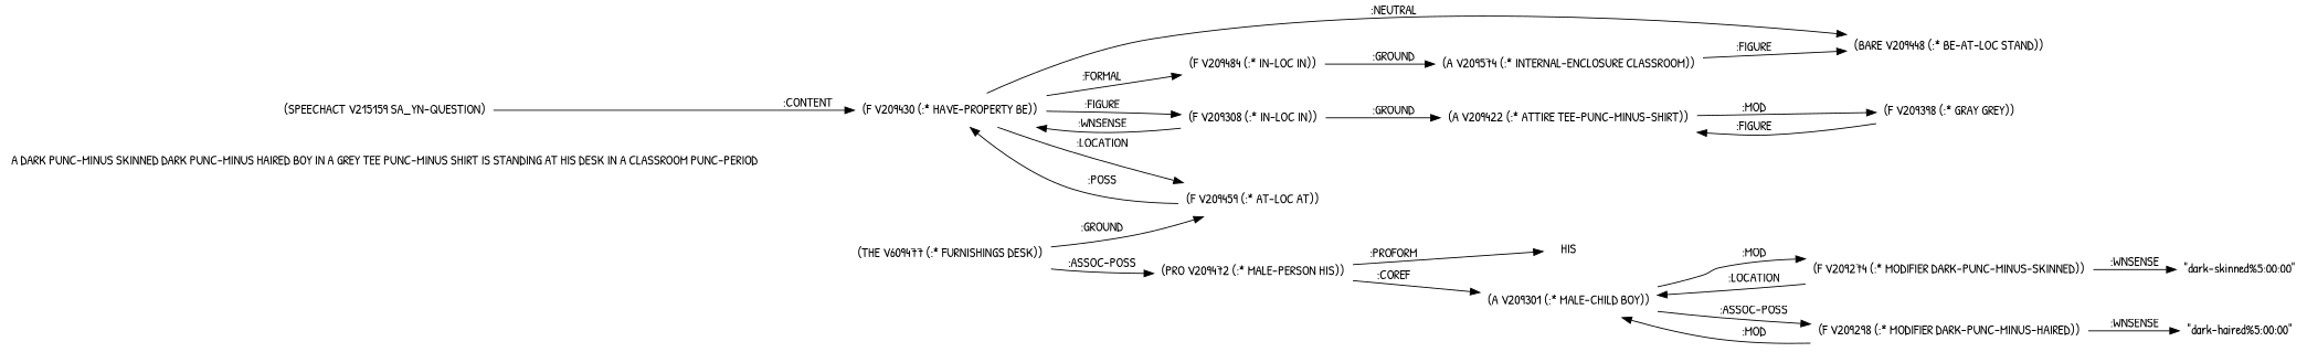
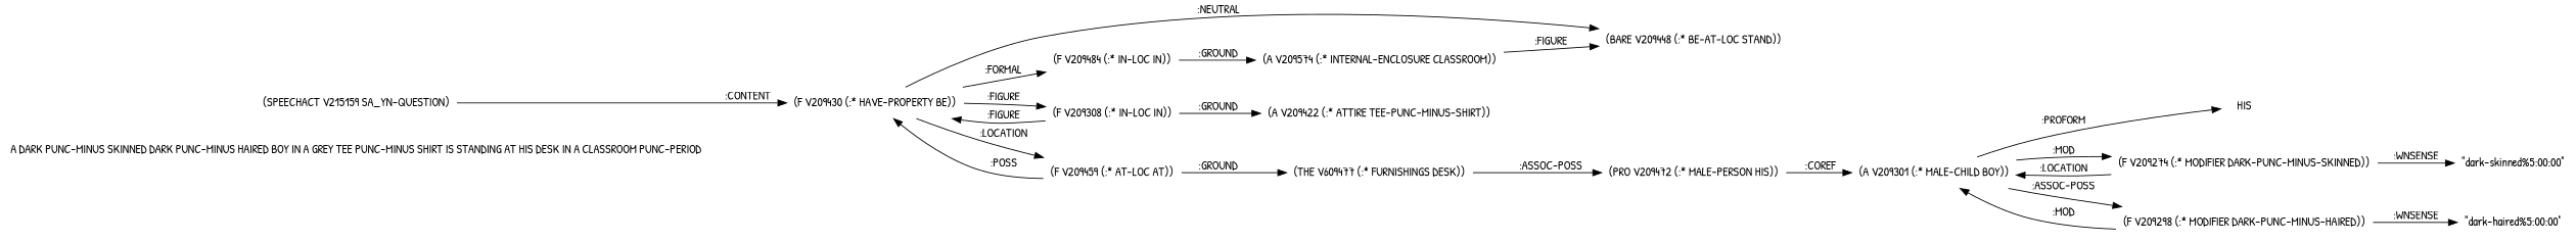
  digraph {
    fontname="Patrick Hand"
    rankdir=LR
    node [fontname="Patrick Hand" shape=none]
    edge [fontname="Patrick Hand"]
    "A DARK PUNC-MINUS SKINNED DARK PUNC-MINUS HAIRED BOY IN A GREY TEE PUNC-MINUS SHIRT IS STANDING AT HIS DESK IN A CLASSROOM PUNC-PERIOD"
    n2 [label="(SPEECHACT V215159 SA_YN-QUESTION)"]
    n3 [label="(F V209430 (:* HAVE-PROPERTY BE))"]
    n4 [label="(BARE V209448 (:* BE-AT-LOC STAND))"]
    n5 [label="(F V209484 (:* IN-LOC IN))"]
    n6 [label="(F V209308 (:* IN-LOC IN))"]
    n7 [label="(F V209459 (:* AT-LOC AT))"]
    n8 [label="(A V209574 (:* INTERNAL-ENCLOSURE CLASSROOM))"]
    n9 [label="(A V209422 (:* ATTIRE TEE-PUNC-MINUS-SHIRT))"]
    n10 [label="(THE V609477 (:* FURNISHINGS DESK))"]
-   n11 [label="(F V209398 (:* GRAY GREY))"]
    n12 [label="(PRO V209472 (:* MALE-PERSON HIS))"]
    n13 [label=HIS]
    n14 [label="(A V209301 (:* MALE-CHILD BOY))"]
    n15 [label="(F V209274 (:* MODIFIER DARK-PUNC-MINUS-SKINNED))"]
    n16 [label="(F V209298 (:* MODIFIER DARK-PUNC-MINUS-HAIRED))"]
    n17 [label="\"dark-skinned%5:00:00\""]
    n18 [label="\"dark-haired%5:00:00\""]
    n2 -> n3 [label=":CONTENT"]
    n3 -> n4 [label=":NEUTRAL"]
    n3 -> n5 [label=":FORMAL"]
    n3 -> n6 [label=":FIGURE"]
    n3 -> n7 [label=":LOCATION"]
    n5 -> n8 [label=":GROUND"]
-   n6 -> n3 [label=":WNSENSE"]
+   n6 -> n3 [label=":FIGURE"]
    n6 -> n9 [label=":GROUND"]
    n7 -> n3 [label=":POSS"]
-   n10 -> n7 [label=":GROUND"]
+   n7 -> n10 [label=":GROUND"]
    n8 -> n4 [label=":FIGURE"]
-   n9 -> n11 [label=":MOD"]
    n10 -> n12 [label=":ASSOC-POSS"]
-   n11 -> n9 [label=":FIGURE"]
-   n12 -> n13 [label=":PROFORM"]
+   n14 -> n13 [label=":PROFORM"]
    n12 -> n14 [label=":COREF"]
    n14 -> n15 [label=":MOD"]
    n14 -> n16 [label=":ASSOC-POSS"]
    n15 -> n14 [label=":LOCATION"]
    n15 -> n17 [label=":WNSENSE"]
    n16 -> n14 [label=":MOD"]
    n16 -> n18 [label=":WNSENSE"]
  }
